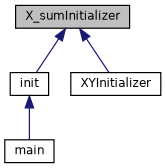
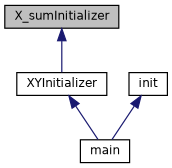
  digraph {
    rankdir=TB
    node [color=black fillcolor=white fontname=Helvetica fontsize=10 shape=record style=filled]
    edge [color=midnightblue dir=back fontname=Helvetica fontsize=10 labelfontname=Helvetica labelfontsize=10 style=solid]
    n1 [fillcolor=grey75 fontcolor=black height=0.2 label=X_sumInitializer width=0.4]
    n2 [height=0.2 label=init width=0.4]
    n3 [height=0.2 label=XYInitializer width=0.4]
    n4 [height=0.2 label=main width=0.4]
-   n1 -> n2
    n1 -> n3
    n2 -> n4
+   n3 -> n4
  }
